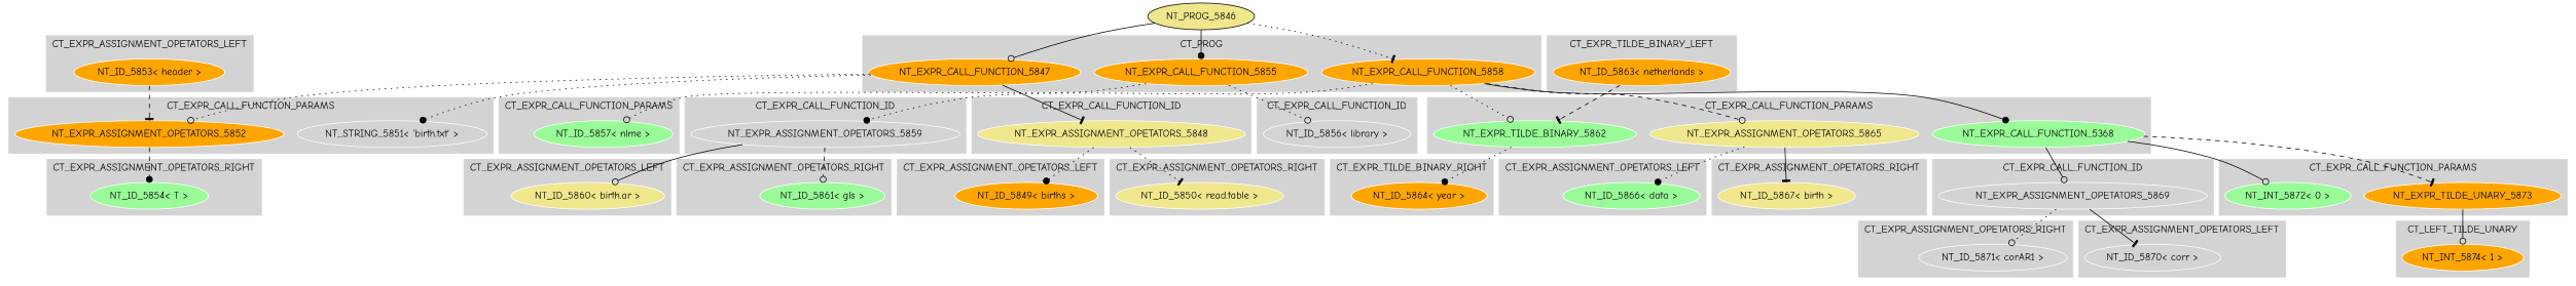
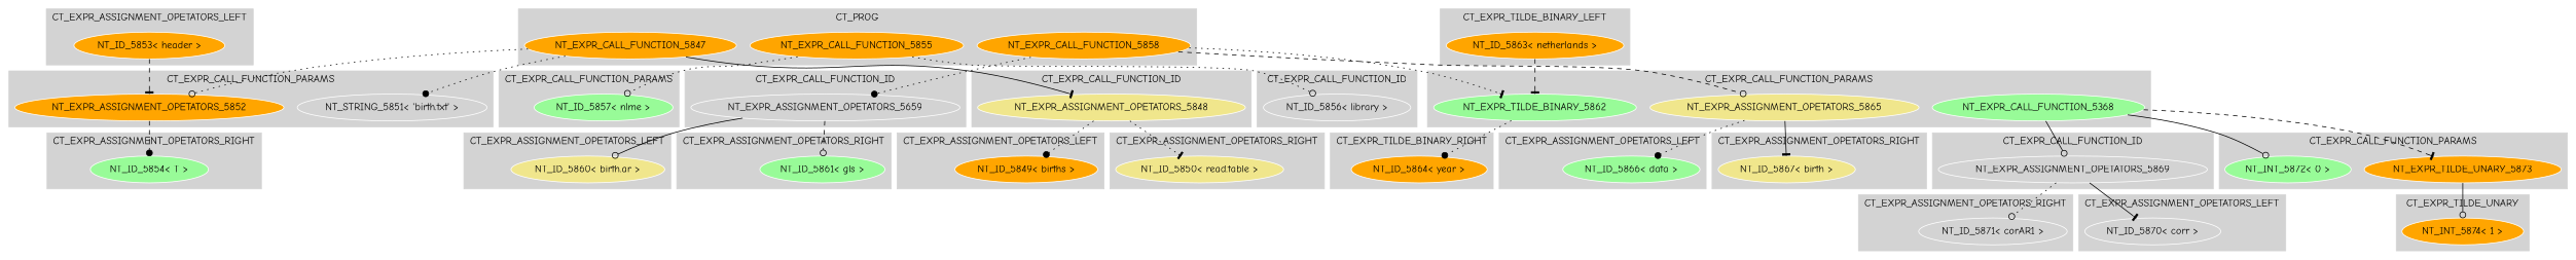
  digraph {
    fontname="Comic Neue"
    node [color=white fillcolor=orange fontname="Comic Neue" style=filled]
    edge [arrowhead=odot fontname="Comic Neue" style=dotted]
    NT_EXPR_CALL_FUNCTION_5847
    NT_EXPR_CALL_FUNCTION_5855
    NT_EXPR_CALL_FUNCTION_5858
    NT_EXPR_ASSIGNMENT_OPETATORS_5848 [fillcolor=khaki]
    "NT_STRING_5851< 'birth.txt' >" [fillcolor=lightgrey]
    NT_EXPR_ASSIGNMENT_OPETATORS_5852
    "NT_ID_5849< births >"
    "NT_ID_5850< read.table >" [fillcolor=khaki]
    "NT_ID_5853< header >"
    "NT_ID_5854< T >" [fillcolor=palegreen]
    "NT_ID_5856< library >" [fillcolor=lightgrey]
    "NT_ID_5857< nlme >" [fillcolor=palegreen]
-   NT_EXPR_ASSIGNMENT_OPETATORS_5859 [fillcolor=lightgrey]
+   NT_EXPR_ASSIGNMENT_OPETATORS_5859 [fillcolor=lightgrey label=NT_EXPR_ASSIGNMENT_OPETATORS_5659]
    NT_EXPR_TILDE_BINARY_5862 [fillcolor=palegreen]
    NT_EXPR_ASSIGNMENT_OPETATORS_5865 [fillcolor=khaki]
    n16 [fillcolor=palegreen label=NT_EXPR_CALL_FUNCTION_5368]
    "NT_ID_5860< birth.ar >" [fillcolor=khaki]
    "NT_ID_5861< gls >" [fillcolor=palegreen]
    "NT_ID_5870< corr >" [fillcolor=lightgrey]
    "NT_ID_5863< netherlands >"
    "NT_ID_5864< year >"
    "NT_ID_5866< data >" [fillcolor=palegreen]
    "NT_ID_5867< birth >" [fillcolor=khaki]
    NT_EXPR_ASSIGNMENT_OPETATORS_5869 [fillcolor=lightgrey]
    "NT_INT_5872< 0 >" [fillcolor=palegreen]
    NT_EXPR_TILDE_UNARY_5873
    "NT_ID_5871< corAR1 >" [fillcolor=lightgrey]
    "NT_INT_5874< 1 >"
-   NT_PROG_5846 [fillcolor=khaki color=""]
    subgraph cluster_1 {
      color=lightgrey
      label=CT_PROG
      style=filled
      NT_EXPR_CALL_FUNCTION_5847
      NT_EXPR_CALL_FUNCTION_5855
      NT_EXPR_CALL_FUNCTION_5858
    }
    subgraph cluster_2 {
      color=lightgrey
      label=CT_EXPR_CALL_FUNCTION_ID
      style=filled
      NT_EXPR_ASSIGNMENT_OPETATORS_5848
    }
    subgraph cluster_3 {
      color=lightgrey
      label=CT_EXPR_CALL_FUNCTION_PARAMS
      style=filled
      "NT_STRING_5851< 'birth.txt' >"
      NT_EXPR_ASSIGNMENT_OPETATORS_5852
    }
    subgraph cluster_4 {
      color=lightgrey
      label=CT_EXPR_ASSIGNMENT_OPETATORS_LEFT
      style=filled
      "NT_ID_5849< births >"
    }
    subgraph cluster_5 {
      color=lightgrey
      label=CT_EXPR_ASSIGNMENT_OPETATORS_RIGHT
      style=filled
      "NT_ID_5850< read.table >"
    }
    subgraph cluster_6 {
      color=lightgrey
      label=CT_EXPR_ASSIGNMENT_OPETATORS_LEFT
      style=filled
      "NT_ID_5853< header >"
    }
    subgraph cluster_7 {
      color=lightgrey
      label=CT_EXPR_ASSIGNMENT_OPETATORS_RIGHT
      style=filled
      "NT_ID_5854< T >"
    }
    subgraph cluster_8 {
      color=lightgrey
      label=CT_EXPR_CALL_FUNCTION_ID
      style=filled
      "NT_ID_5856< library >"
    }
    subgraph cluster_9 {
      color=lightgrey
      label=CT_EXPR_CALL_FUNCTION_PARAMS
      style=filled
      "NT_ID_5857< nlme >"
    }
    subgraph cluster_10 {
      color=lightgrey
      label=CT_EXPR_CALL_FUNCTION_ID
      style=filled
      NT_EXPR_ASSIGNMENT_OPETATORS_5859
    }
    subgraph cluster_11 {
      color=lightgrey
      label=CT_EXPR_CALL_FUNCTION_PARAMS
      style=filled
      NT_EXPR_TILDE_BINARY_5862
      NT_EXPR_ASSIGNMENT_OPETATORS_5865
      n16
    }
    subgraph cluster_12 {
      color=lightgrey
      label=CT_EXPR_ASSIGNMENT_OPETATORS_LEFT
      style=filled
      "NT_ID_5860< birth.ar >"
    }
    subgraph cluster_13 {
      color=lightgrey
      label=CT_EXPR_ASSIGNMENT_OPETATORS_RIGHT
      style=filled
      "NT_ID_5861< gls >"
    }
    subgraph cluster_14 {
      color=lightgrey
      label=CT_EXPR_ASSIGNMENT_OPETATORS_LEFT
      style=filled
      "NT_ID_5870< corr >"
    }
    subgraph cluster_15 {
      color=lightgrey
      label=CT_EXPR_TILDE_BINARY_LEFT
      style=filled
      "NT_ID_5863< netherlands >"
    }
    subgraph cluster_16 {
      color=lightgrey
      label=CT_EXPR_TILDE_BINARY_RIGHT
      style=filled
      "NT_ID_5864< year >"
    }
    subgraph cluster_17 {
      color=lightgrey
      label=CT_EXPR_ASSIGNMENT_OPETATORS_LEFT
      style=filled
      "NT_ID_5866< data >"
    }
    subgraph cluster_18 {
      color=lightgrey
      label=CT_EXPR_ASSIGNMENT_OPETATORS_RIGHT
      style=filled
      "NT_ID_5867< birth >"
    }
    subgraph cluster_19 {
      color=lightgrey
      label=CT_EXPR_CALL_FUNCTION_ID
      style=filled
      NT_EXPR_ASSIGNMENT_OPETATORS_5869
    }
    subgraph cluster_20 {
      color=lightgrey
      label=CT_EXPR_CALL_FUNCTION_PARAMS
      style=filled
      "NT_INT_5872< 0 >"
      NT_EXPR_TILDE_UNARY_5873
    }
    subgraph cluster_21 {
      color=lightgrey
      label=CT_EXPR_ASSIGNMENT_OPETATORS_RIGHT
      style=filled
      "NT_ID_5871< corAR1 >"
    }
    subgraph cluster_22 {
      color=lightgrey
-     label=CT_LEFT_TILDE_UNARY
+     label=CT_EXPR_TILDE_UNARY
      style=filled
      "NT_INT_5874< 1 >"
    }
    NT_EXPR_CALL_FUNCTION_5847 -> NT_EXPR_ASSIGNMENT_OPETATORS_5848 [arrowhead=tee style=solid]
    NT_EXPR_CALL_FUNCTION_5847 -> "NT_STRING_5851< 'birth.txt' >" [arrowhead=dot]
    NT_EXPR_CALL_FUNCTION_5847 -> NT_EXPR_ASSIGNMENT_OPETATORS_5852
    NT_EXPR_CALL_FUNCTION_5855 -> "NT_ID_5856< library >"
    NT_EXPR_CALL_FUNCTION_5855 -> "NT_ID_5857< nlme >"
    NT_EXPR_CALL_FUNCTION_5858 -> NT_EXPR_ASSIGNMENT_OPETATORS_5859 [arrowhead=dot]
-   NT_EXPR_CALL_FUNCTION_5858 -> NT_EXPR_TILDE_BINARY_5862
+   NT_EXPR_CALL_FUNCTION_5858 -> NT_EXPR_TILDE_BINARY_5862 [arrowhead=tee]
    NT_EXPR_CALL_FUNCTION_5858 -> NT_EXPR_ASSIGNMENT_OPETATORS_5865 [style=dashed]
-   NT_EXPR_CALL_FUNCTION_5858 -> n16 [arrowhead=dot style=solid]
    NT_EXPR_ASSIGNMENT_OPETATORS_5848 -> "NT_ID_5849< births >" [arrowhead=dot]
    NT_EXPR_ASSIGNMENT_OPETATORS_5848 -> "NT_ID_5850< read.table >" [arrowhead=tee]
    NT_EXPR_ASSIGNMENT_OPETATORS_5852 -> "NT_ID_5854< T >" [arrowhead=dot style=dashed]
    "NT_ID_5853< header >" -> NT_EXPR_ASSIGNMENT_OPETATORS_5852 [arrowhead=tee style=dashed]
    NT_EXPR_ASSIGNMENT_OPETATORS_5859 -> "NT_ID_5860< birth.ar >" [style=solid]
    NT_EXPR_ASSIGNMENT_OPETATORS_5859 -> "NT_ID_5861< gls >" [style=dashed]
    NT_EXPR_TILDE_BINARY_5862 -> "NT_ID_5864< year >" [arrowhead=dot]
    NT_EXPR_ASSIGNMENT_OPETATORS_5865 -> "NT_ID_5866< data >" [arrowhead=dot]
    NT_EXPR_ASSIGNMENT_OPETATORS_5865 -> "NT_ID_5867< birth >" [arrowhead=tee style=solid]
    n16 -> NT_EXPR_ASSIGNMENT_OPETATORS_5869 [style=solid]
    n16 -> "NT_INT_5872< 0 >" [style=solid]
    n16 -> NT_EXPR_TILDE_UNARY_5873 [arrowhead=tee style=dashed]
    "NT_ID_5863< netherlands >" -> NT_EXPR_TILDE_BINARY_5862 [arrowhead=tee style=dashed]
    NT_EXPR_ASSIGNMENT_OPETATORS_5869 -> "NT_ID_5870< corr >" [arrowhead=tee style=solid]
    NT_EXPR_ASSIGNMENT_OPETATORS_5869 -> "NT_ID_5871< corAR1 >"
    NT_EXPR_TILDE_UNARY_5873 -> "NT_INT_5874< 1 >" [style=solid]
-   NT_PROG_5846 -> NT_EXPR_CALL_FUNCTION_5847 [style=solid]
-   NT_PROG_5846 -> NT_EXPR_CALL_FUNCTION_5855 [arrowhead=dot style=solid]
-   NT_PROG_5846 -> NT_EXPR_CALL_FUNCTION_5858 [arrowhead=tee]
  }
